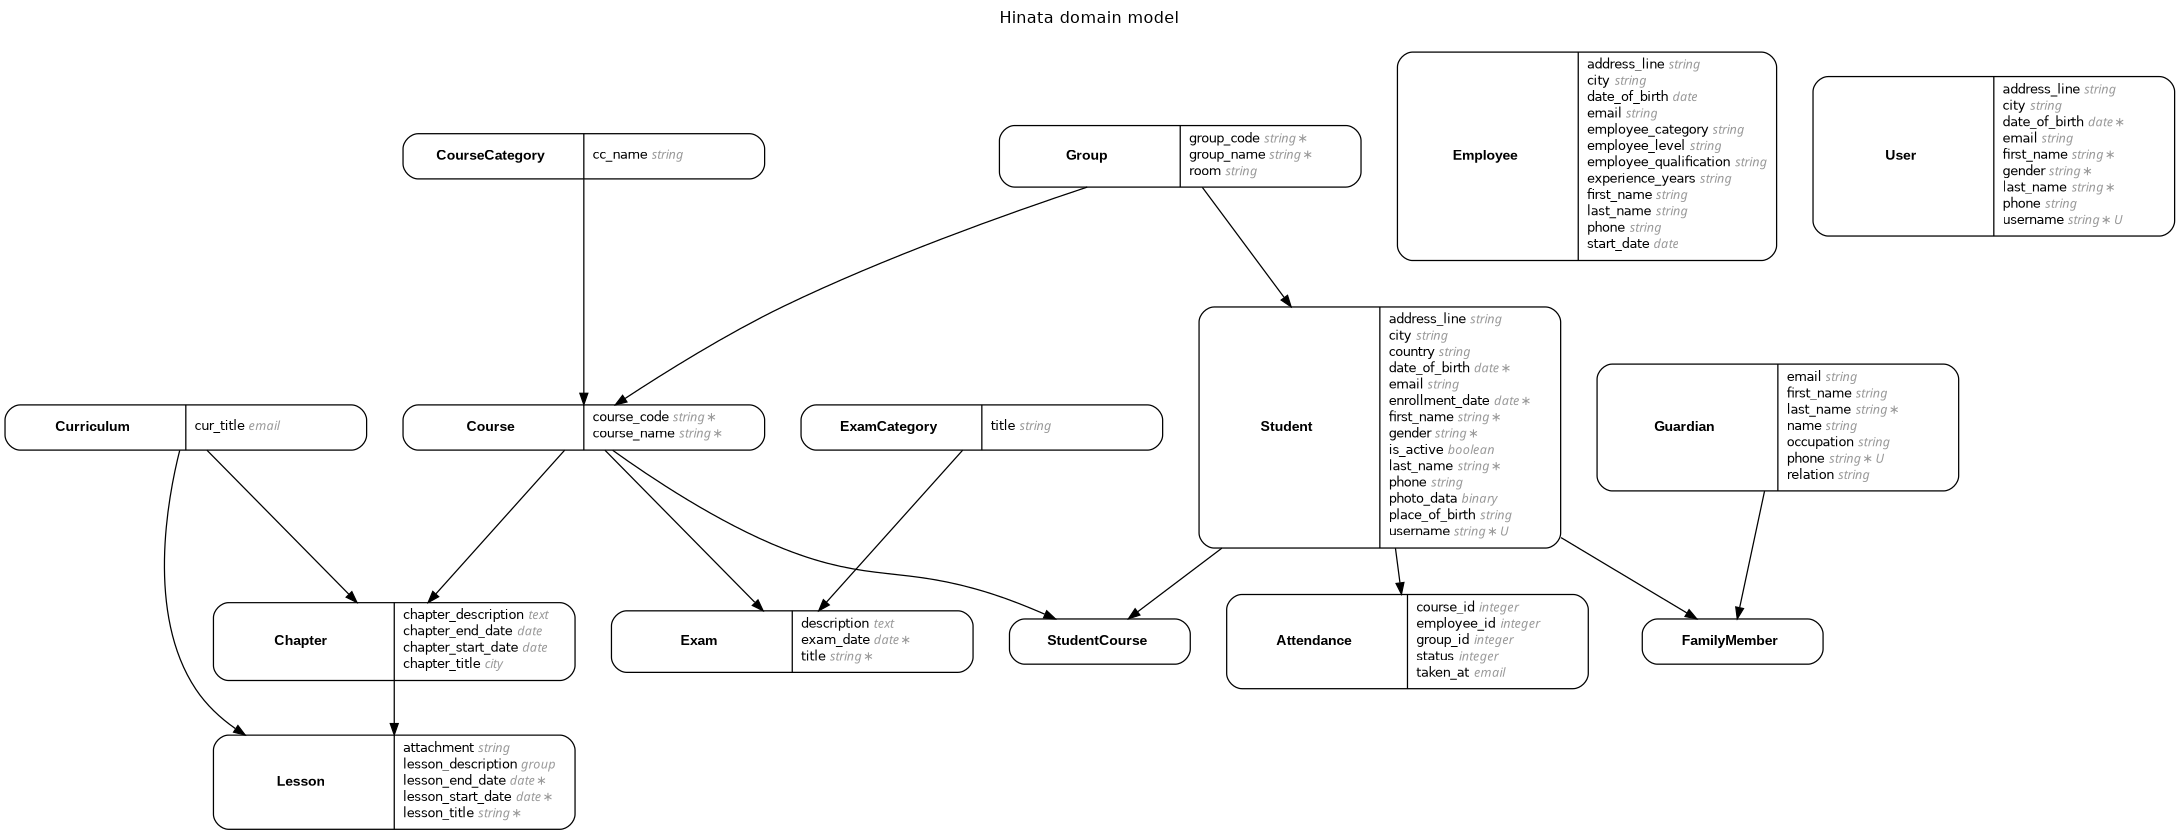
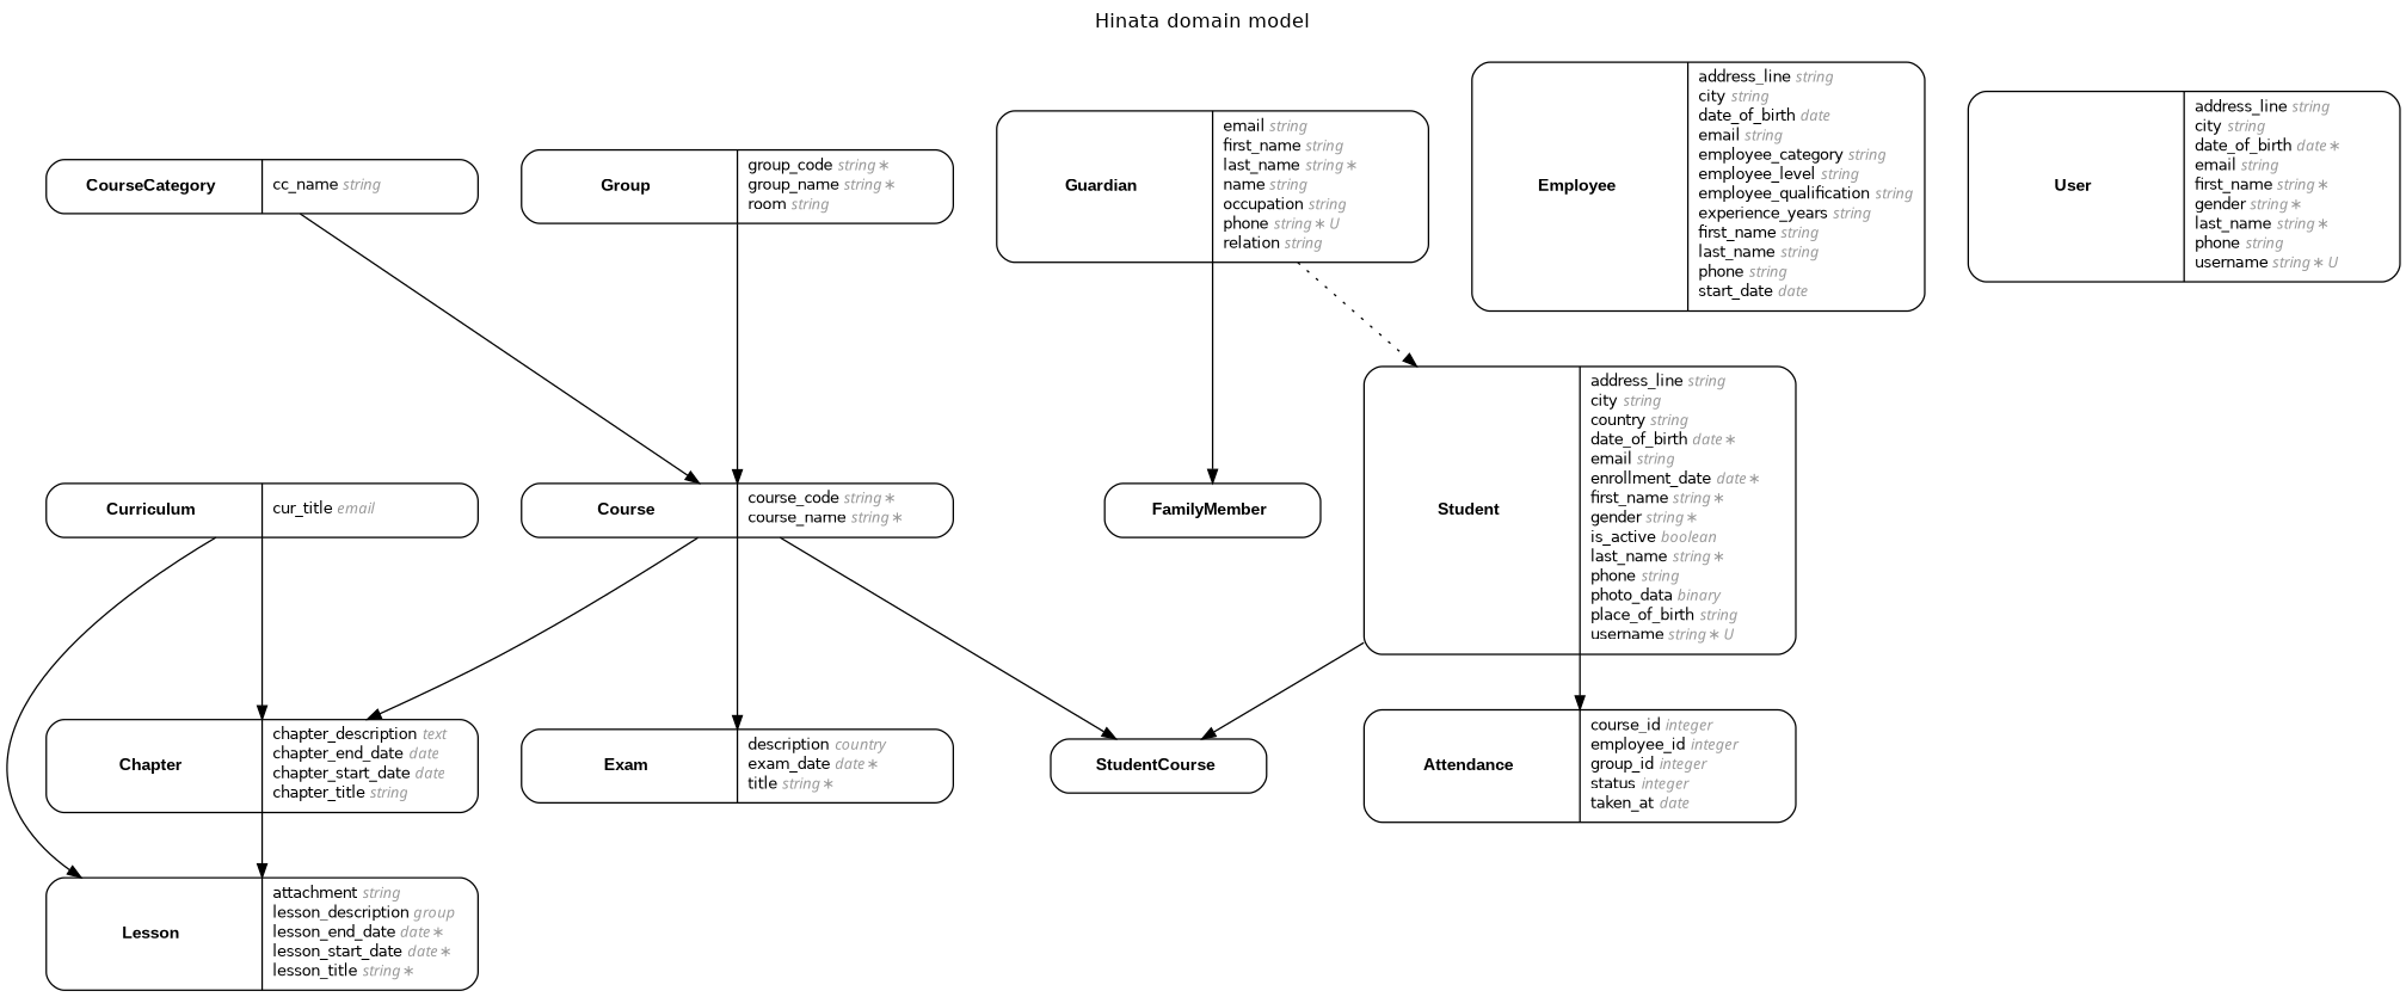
  digraph {
    concentrate=true
    fontname="DejaVu Sans"
    fontsize=13
    label="Hinata domain model\n\n"
    labelloc=t
    nodesep=0.4
    rankdir=TB
    ranksep=0.5
    node [fontname="DejaVu Sans" fontsize=10 margin="0.07,0.05" penwidth=1.0 shape=Mrecord]
    edge [arrowhead=normal arrowsize=0.9 arrowtail=none dir=both fontname="DejaVu Sans" fontsize=7 labelangle=32 labeldistance=1.8 penwidth=1.0 weight=2]
-   n1 [label=<<table border="0" align="center" cellspacing="0.5" cellpadding="0" width="134">   <tr><td align="center" valign="bottom" width="130"><font face="Arial Bold" point-size="11">Attendance</font></td></tr> </table> | <table border="0" align="left" cellspacing="2" cellpadding="0" width="134">   <tr><td align="left" width="130" port="course_id">course_id <font face="Arail Italic" color="grey60">integer</font></td></tr>   <tr><td align="left" width="130" port="employee_id">employee_id <font face="Arail Italic" color="grey60">integer</font></td></tr>   <tr><td align="left" width="130" port="group_id">group_id <font face="Arail Italic" color="grey60">integer</font></td></tr>   <tr><td align="left" width="130" port="status">status <font face="Arail Italic" color="grey60">integer</font></td></tr>   <tr><td align="left" width="130" port="taken_at">taken_at <font face="Arail Italic" color="grey60">email</font></td></tr> </table> >]
-   n2 [label=<<table border="0" align="center" cellspacing="0.5" cellpadding="0" width="134">   <tr><td align="center" valign="bottom" width="130"><font face="Arial Bold" point-size="11">Chapter</font></td></tr> </table> | <table border="0" align="left" cellspacing="2" cellpadding="0" width="134">   <tr><td align="left" width="130" port="chapter_description">chapter_description <font face="Arail Italic" color="grey60">text</font></td></tr>   <tr><td align="left" width="130" port="chapter_end_date">chapter_end_date <font face="Arail Italic" color="grey60">date</font></td></tr>   <tr><td align="left" width="130" port="chapter_start_date">chapter_start_date <font face="Arail Italic" color="grey60">date</font></td></tr>   <tr><td align="left" width="130" port="chapter_title">chapter_title <font face="Arail Italic" color="grey60">city</font></td></tr> </table> >]
+   n1 [label=<<table border="0" align="center" cellspacing="0.5" cellpadding="0" width="134">   <tr><td align="center" valign="bottom" width="130"><font face="Arial Bold" point-size="11">Attendance</font></td></tr> </table> | <table border="0" align="left" cellspacing="2" cellpadding="0" width="134">   <tr><td align="left" width="130" port="course_id">course_id <font face="Arail Italic" color="grey60">integer</font></td></tr>   <tr><td align="left" width="130" port="employee_id">employee_id <font face="Arail Italic" color="grey60">integer</font></td></tr>   <tr><td align="left" width="130" port="group_id">group_id <font face="Arail Italic" color="grey60">integer</font></td></tr>   <tr><td align="left" width="130" port="status">status <font face="Arail Italic" color="grey60">integer</font></td></tr>   <tr><td align="left" width="130" port="taken_at">taken_at <font face="Arail Italic" color="grey60">date</font></td></tr> </table> >]
+   n2 [label=<<table border="0" align="center" cellspacing="0.5" cellpadding="0" width="134">   <tr><td align="center" valign="bottom" width="130"><font face="Arial Bold" point-size="11">Chapter</font></td></tr> </table> | <table border="0" align="left" cellspacing="2" cellpadding="0" width="134">   <tr><td align="left" width="130" port="chapter_description">chapter_description <font face="Arail Italic" color="grey60">text</font></td></tr>   <tr><td align="left" width="130" port="chapter_end_date">chapter_end_date <font face="Arail Italic" color="grey60">date</font></td></tr>   <tr><td align="left" width="130" port="chapter_start_date">chapter_start_date <font face="Arail Italic" color="grey60">date</font></td></tr>   <tr><td align="left" width="130" port="chapter_title">chapter_title <font face="Arail Italic" color="grey60">string</font></td></tr> </table> >]
    n3 [label=<<table border="0" align="center" cellspacing="0.5" cellpadding="0" width="134">   <tr><td align="center" valign="bottom" width="130"><font face="Arial Bold" point-size="11">Lesson</font></td></tr> </table> | <table border="0" align="left" cellspacing="2" cellpadding="0" width="134">   <tr><td align="left" width="130" port="attachment">attachment <font face="Arail Italic" color="grey60">string</font></td></tr>   <tr><td align="left" width="130" port="lesson_description">lesson_description <font face="Arail Italic" color="grey60">group</font></td></tr>   <tr><td align="left" width="130" port="lesson_end_date">lesson_end_date <font face="Arail Italic" color="grey60">date ∗</font></td></tr>   <tr><td align="left" width="130" port="lesson_start_date">lesson_start_date <font face="Arail Italic" color="grey60">date ∗</font></td></tr>   <tr><td align="left" width="130" port="lesson_title">lesson_title <font face="Arail Italic" color="grey60">string ∗</font></td></tr> </table> >]
    n4 [label=<<table border="0" align="center" cellspacing="0.5" cellpadding="0" width="134">   <tr><td align="center" valign="bottom" width="130"><font face="Arial Bold" point-size="11">Course</font></td></tr> </table> | <table border="0" align="left" cellspacing="2" cellpadding="0" width="134">   <tr><td align="left" width="130" port="course_code">course_code <font face="Arail Italic" color="grey60">string ∗</font></td></tr>   <tr><td align="left" width="130" port="course_name">course_name <font face="Arail Italic" color="grey60">string ∗</font></td></tr> </table> >]
-   n5 [label=<<table border="0" align="center" cellspacing="0.5" cellpadding="0" width="134">   <tr><td align="center" valign="bottom" width="130"><font face="Arial Bold" point-size="11">Exam</font></td></tr> </table> | <table border="0" align="left" cellspacing="2" cellpadding="0" width="134">   <tr><td align="left" width="130" port="description">description <font face="Arail Italic" color="grey60">text</font></td></tr>   <tr><td align="left" width="130" port="exam_date">exam_date <font face="Arail Italic" color="grey60">date ∗</font></td></tr>   <tr><td align="left" width="130" port="title">title <font face="Arail Italic" color="grey60">string ∗</font></td></tr> </table> >]
+   n5 [label=<<table border="0" align="center" cellspacing="0.5" cellpadding="0" width="134">   <tr><td align="center" valign="bottom" width="130"><font face="Arial Bold" point-size="11">Exam</font></td></tr> </table> | <table border="0" align="left" cellspacing="2" cellpadding="0" width="134">   <tr><td align="left" width="130" port="description">description <font face="Arail Italic" color="grey60">country</font></td></tr>   <tr><td align="left" width="130" port="exam_date">exam_date <font face="Arail Italic" color="grey60">date ∗</font></td></tr>   <tr><td align="left" width="130" port="title">title <font face="Arail Italic" color="grey60">string ∗</font></td></tr> </table> >]
    n6 [label=<<table border="0" align="center" cellspacing="0.5" cellpadding="0" width="134">   <tr><td align="center" valign="bottom" width="130"><font face="Arial Bold" point-size="11">StudentCourse</font></td></tr> </table> >]
    n7 [label=<<table border="0" align="center" cellspacing="0.5" cellpadding="0" width="134">   <tr><td align="center" valign="bottom" width="130"><font face="Arial Bold" point-size="11">CourseCategory</font></td></tr> </table> | <table border="0" align="left" cellspacing="2" cellpadding="0" width="134">   <tr><td align="left" width="130" port="cc_name">cc_name <font face="Arail Italic" color="grey60">string</font></td></tr> </table> >]
    n8 [label=<<table border="0" align="center" cellspacing="0.5" cellpadding="0" width="134">   <tr><td align="center" valign="bottom" width="130"><font face="Arial Bold" point-size="11">Curriculum</font></td></tr> </table> | <table border="0" align="left" cellspacing="2" cellpadding="0" width="134">   <tr><td align="left" width="130" port="cur_title">cur_title <font face="Arail Italic" color="grey60">email</font></td></tr> </table> >]
    n9 [label=<<table border="0" align="center" cellspacing="0.5" cellpadding="0" width="134">   <tr><td align="center" valign="bottom" width="130"><font face="Arial Bold" point-size="11">Employee</font></td></tr> </table> | <table border="0" align="left" cellspacing="2" cellpadding="0" width="134">   <tr><td align="left" width="130" port="address_line">address_line <font face="Arail Italic" color="grey60">string</font></td></tr>   <tr><td align="left" width="130" port="city">city <font face="Arail Italic" color="grey60">string</font></td></tr>   <tr><td align="left" width="130" port="date_of_birth">date_of_birth <font face="Arail Italic" color="grey60">date</font></td></tr>   <tr><td align="left" width="130" port="email">email <font face="Arail Italic" color="grey60">string</font></td></tr>   <tr><td align="left" width="130" port="employee_category">employee_category <font face="Arail Italic" color="grey60">string</font></td></tr>   <tr><td align="left" width="130" port="employee_level">employee_level <font face="Arail Italic" color="grey60">string</font></td></tr>   <tr><td align="left" width="130" port="employee_qualification">employee_qualification <font face="Arail Italic" color="grey60">string</font></td></tr>   <tr><td align="left" width="130" port="experience_years">experience_years <font face="Arail Italic" color="grey60">string</font></td></tr>   <tr><td align="left" width="130" port="first_name">first_name <font face="Arail Italic" color="grey60">string</font></td></tr>   <tr><td align="left" width="130" port="last_name">last_name <font face="Arail Italic" color="grey60">string</font></td></tr>   <tr><td align="left" width="130" port="phone">phone <font face="Arail Italic" color="grey60">string</font></td></tr>   <tr><td align="left" width="130" port="start_date">start_date <font face="Arail Italic" color="grey60">date</font></td></tr> </table> >]
-   n10 [label=<<table border="0" align="center" cellspacing="0.5" cellpadding="0" width="134">   <tr><td align="center" valign="bottom" width="130"><font face="Arial Bold" point-size="11">ExamCategory</font></td></tr> </table> | <table border="0" align="left" cellspacing="2" cellpadding="0" width="134">   <tr><td align="left" width="130" port="title">title <font face="Arail Italic" color="grey60">string</font></td></tr> </table> >]
    n11 [label=<<table border="0" align="center" cellspacing="0.5" cellpadding="0" width="134">   <tr><td align="center" valign="bottom" width="130"><font face="Arial Bold" point-size="11">FamilyMember</font></td></tr> </table> >]
    n12 [label=<<table border="0" align="center" cellspacing="0.5" cellpadding="0" width="134">   <tr><td align="center" valign="bottom" width="130"><font face="Arial Bold" point-size="11">Group</font></td></tr> </table> | <table border="0" align="left" cellspacing="2" cellpadding="0" width="134">   <tr><td align="left" width="130" port="group_code">group_code <font face="Arail Italic" color="grey60">string ∗</font></td></tr>   <tr><td align="left" width="130" port="group_name">group_name <font face="Arail Italic" color="grey60">string ∗</font></td></tr>   <tr><td align="left" width="130" port="room">room <font face="Arail Italic" color="grey60">string</font></td></tr> </table> >]
    n13 [label=<<table border="0" align="center" cellspacing="0.5" cellpadding="0" width="134">   <tr><td align="center" valign="bottom" width="130"><font face="Arial Bold" point-size="11">Student</font></td></tr> </table> | <table border="0" align="left" cellspacing="2" cellpadding="0" width="134">   <tr><td align="left" width="130" port="address_line">address_line <font face="Arail Italic" color="grey60">string</font></td></tr>   <tr><td align="left" width="130" port="city">city <font face="Arail Italic" color="grey60">string</font></td></tr>   <tr><td align="left" width="130" port="country">country <font face="Arail Italic" color="grey60">string</font></td></tr>   <tr><td align="left" width="130" port="date_of_birth">date_of_birth <font face="Arail Italic" color="grey60">date ∗</font></td></tr>   <tr><td align="left" width="130" port="email">email <font face="Arail Italic" color="grey60">string</font></td></tr>   <tr><td align="left" width="130" port="enrollment_date">enrollment_date <font face="Arail Italic" color="grey60">date ∗</font></td></tr>   <tr><td align="left" width="130" port="first_name">first_name <font face="Arail Italic" color="grey60">string ∗</font></td></tr>   <tr><td align="left" width="130" port="gender">gender <font face="Arail Italic" color="grey60">string ∗</font></td></tr>   <tr><td align="left" width="130" port="is_active">is_active <font face="Arail Italic" color="grey60">boolean</font></td></tr>   <tr><td align="left" width="130" port="last_name">last_name <font face="Arail Italic" color="grey60">string ∗</font></td></tr>   <tr><td align="left" width="130" port="phone">phone <font face="Arail Italic" color="grey60">string</font></td></tr>   <tr><td align="left" width="130" port="photo_data">photo_data <font face="Arail Italic" color="grey60">binary</font></td></tr>   <tr><td align="left" width="130" port="place_of_birth">place_of_birth <font face="Arail Italic" color="grey60">string</font></td></tr>   <tr><td align="left" width="130" port="username">username <font face="Arail Italic" color="grey60">string ∗ U</font></td></tr> </table> >]
    n14 [label=<<table border="0" align="center" cellspacing="0.5" cellpadding="0" width="134">   <tr><td align="center" valign="bottom" width="130"><font face="Arial Bold" point-size="11">Guardian</font></td></tr> </table> | <table border="0" align="left" cellspacing="2" cellpadding="0" width="134">   <tr><td align="left" width="130" port="email">email <font face="Arail Italic" color="grey60">string</font></td></tr>   <tr><td align="left" width="130" port="first_name">first_name <font face="Arail Italic" color="grey60">string</font></td></tr>   <tr><td align="left" width="130" port="last_name">last_name <font face="Arail Italic" color="grey60">string ∗</font></td></tr>   <tr><td align="left" width="130" port="name">name <font face="Arail Italic" color="grey60">string</font></td></tr>   <tr><td align="left" width="130" port="occupation">occupation <font face="Arail Italic" color="grey60">string</font></td></tr>   <tr><td align="left" width="130" port="phone">phone <font face="Arail Italic" color="grey60">string ∗ U</font></td></tr>   <tr><td align="left" width="130" port="relation">relation <font face="Arail Italic" color="grey60">string</font></td></tr> </table> >]
    n15 [label=<<table border="0" align="center" cellspacing="0.5" cellpadding="0" width="134">   <tr><td align="center" valign="bottom" width="130"><font face="Arial Bold" point-size="11">User</font></td></tr> </table> | <table border="0" align="left" cellspacing="2" cellpadding="0" width="134">   <tr><td align="left" width="130" port="address_line">address_line <font face="Arail Italic" color="grey60">string</font></td></tr>   <tr><td align="left" width="130" port="city">city <font face="Arail Italic" color="grey60">string</font></td></tr>   <tr><td align="left" width="130" port="date_of_birth">date_of_birth <font face="Arail Italic" color="grey60">date ∗</font></td></tr>   <tr><td align="left" width="130" port="email">email <font face="Arail Italic" color="grey60">string</font></td></tr>   <tr><td align="left" width="130" port="first_name">first_name <font face="Arail Italic" color="grey60">string ∗</font></td></tr>   <tr><td align="left" width="130" port="gender">gender <font face="Arail Italic" color="grey60">string ∗</font></td></tr>   <tr><td align="left" width="130" port="last_name">last_name <font face="Arail Italic" color="grey60">string ∗</font></td></tr>   <tr><td align="left" width="130" port="phone">phone <font face="Arail Italic" color="grey60">string</font></td></tr>   <tr><td align="left" width="130" port="username">username <font face="Arail Italic" color="grey60">string ∗ U</font></td></tr> </table> >]
    n2 -> n3
    n4 -> n2
    n4 -> n5
    n4 -> n6 [weight=1]
    n7 -> n4
    n8 -> n2
    n8 -> n3 [weight=1]
-   n10 -> n5
    n12 -> n4
-   n12 -> n13
    n13 -> n1 [weight=1]
    n13 -> n6 [weight=1]
-   n13 -> n11
    n14 -> n11
    n14 -> n13 [constraint=false style=dotted]
  }
